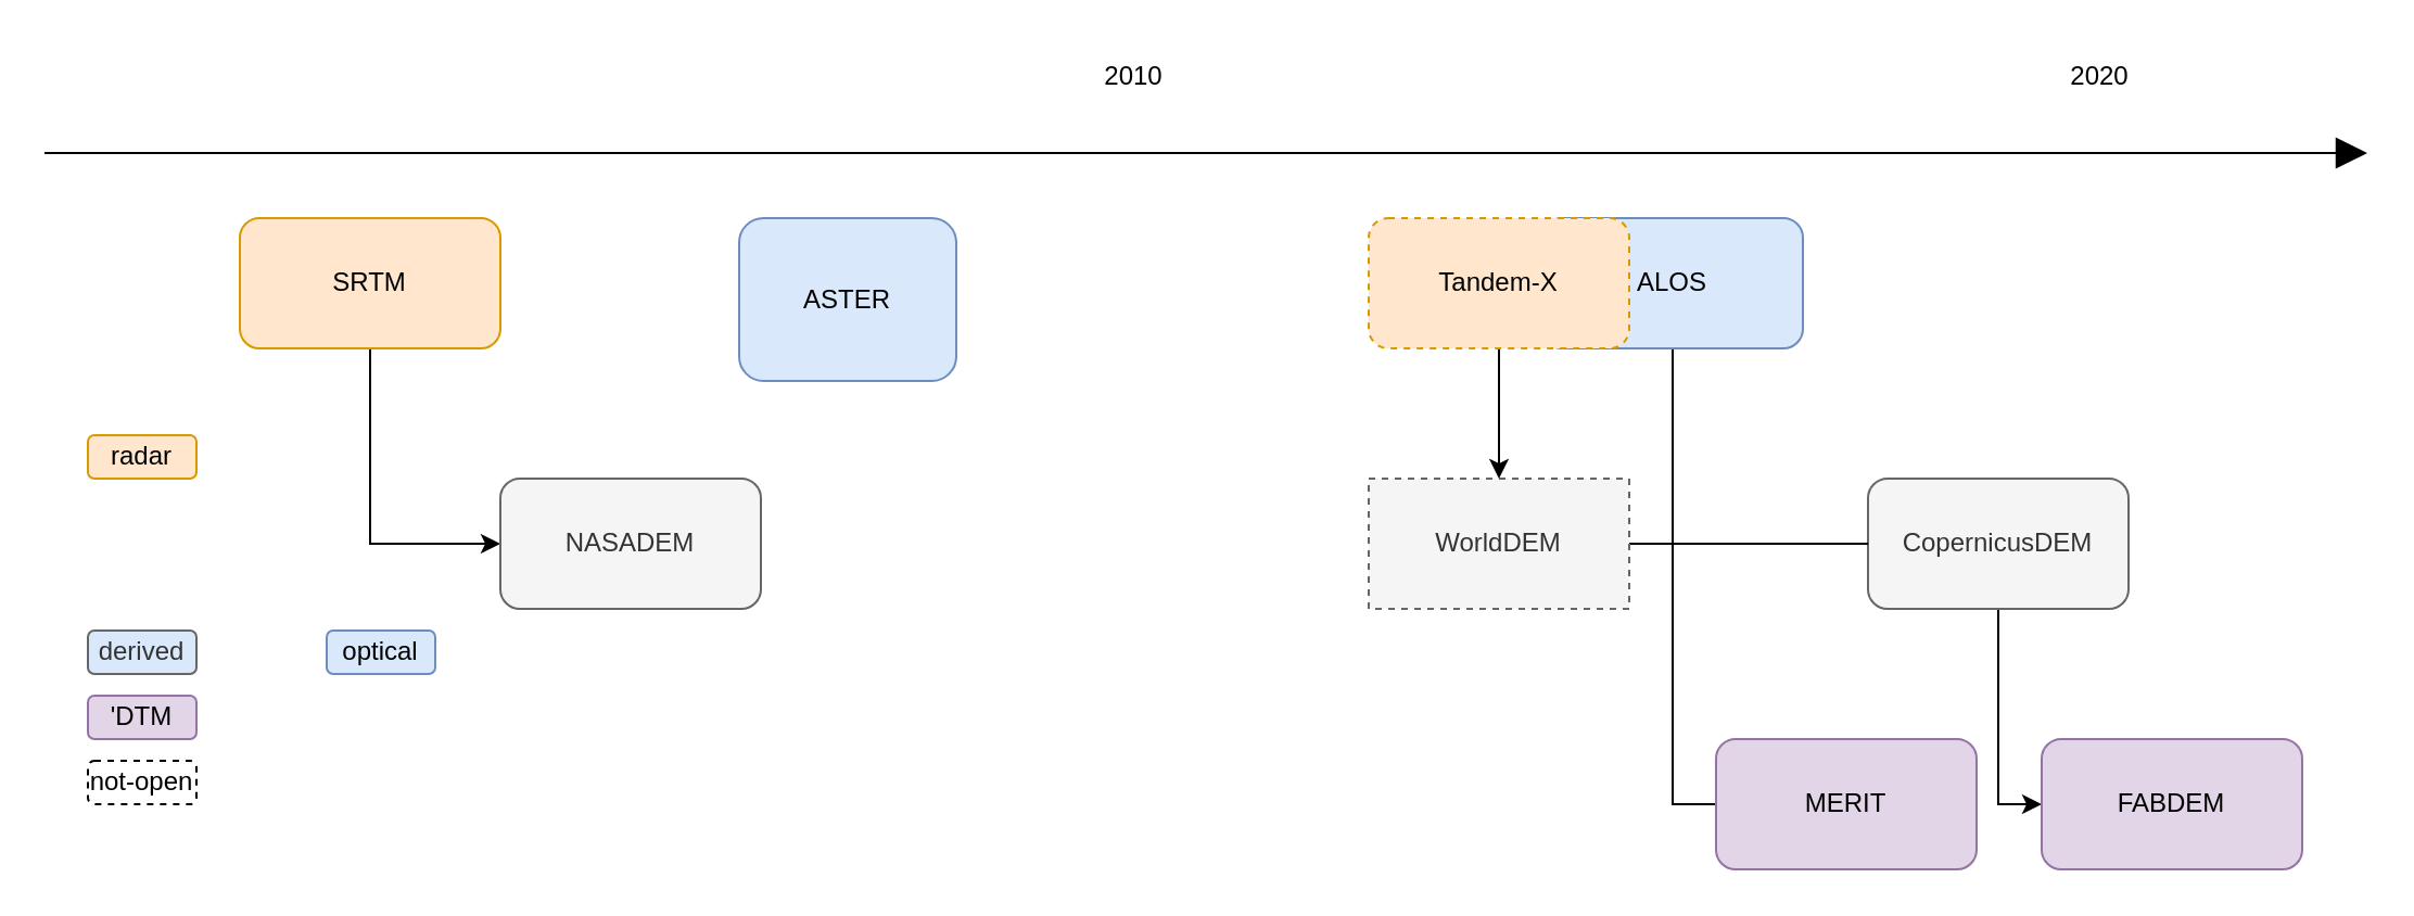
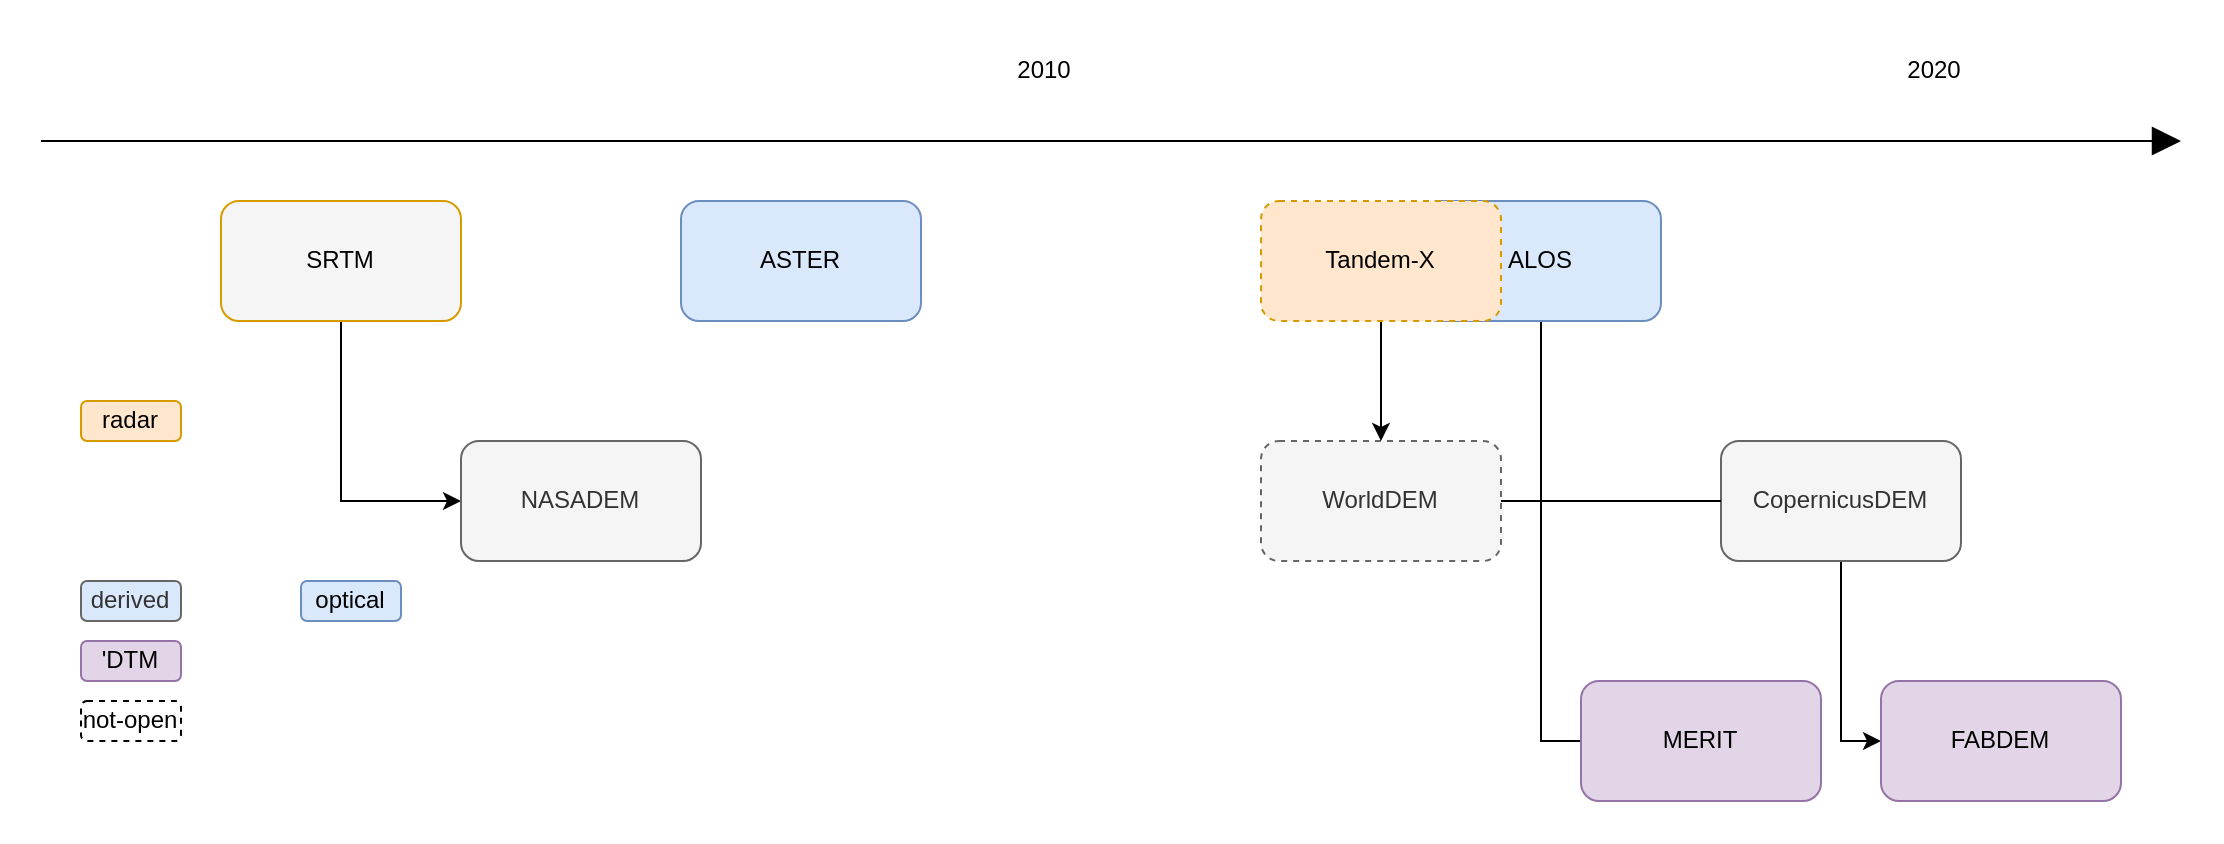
  <mxCell id="0" />
  <mxCell id="1" parent="0" />
  <mxCell id="2" style="edgeStyle=orthogonalEdgeStyle;rounded=0;orthogonalLoop=1;jettySize=auto;html=1;exitX=0.5;exitY=1;exitDx=0;exitDy=0;entryX=0;entryY=0.5;entryDx=0;entryDy=0;" edge="1" parent="1" source="3" target="7"><mxGeometry relative="1" as="geometry" /></mxCell>
- <mxCell id="3" value="SRTM" style="rounded=1;whiteSpace=wrap;html=1;fillColor=#ffe6cc;strokeColor=#d79b00;" vertex="1" parent="1"><mxGeometry x="110" y="100" width="120" height="60" as="geometry" /></mxCell>
- <mxCell id="4" value="ASTER" style="rounded=1;whiteSpace=wrap;html=1;fillColor=#dae8fc;strokeColor=#6c8ebf;" vertex="1" parent="1"><mxGeometry x="340" y="100" width="100" height="75" as="geometry" /></mxCell>
+ <mxCell id="3" value="SRTM" style="rounded=1;whiteSpace=wrap;html=1;fillColor=#f5f5f5;strokeColor=#d79b00;" vertex="1" parent="1"><mxGeometry x="110" y="100" width="120" height="60" as="geometry" /></mxCell>
+ <mxCell id="4" value="ASTER" style="rounded=1;whiteSpace=wrap;html=1;fillColor=#dae8fc;strokeColor=#6c8ebf;" vertex="1" parent="1"><mxGeometry x="340" y="100" width="120" height="60" as="geometry" /></mxCell>
  <mxCell id="5" style="edgeStyle=orthogonalEdgeStyle;rounded=0;orthogonalLoop=1;jettySize=auto;html=1;exitX=0.5;exitY=1;exitDx=0;exitDy=0;entryX=0;entryY=0.5;entryDx=0;entryDy=0;endArrow=none;" edge="1" parent="1" source="6" target="11"><mxGeometry relative="1" as="geometry" /></mxCell>
  <mxCell id="6" value="ALOS" style="rounded=1;whiteSpace=wrap;html=1;fillColor=#dae8fc;strokeColor=#6c8ebf;" vertex="1" parent="1"><mxGeometry x="710" y="100" width="120" height="60" as="geometry" /></mxCell>
  <mxCell id="7" value="NASADEM" style="rounded=1;whiteSpace=wrap;html=1;fillColor=#f5f5f5;fontColor=#333333;strokeColor=#666666;" vertex="1" parent="1"><mxGeometry x="230" y="220" width="120" height="60" as="geometry" /></mxCell>
  <mxCell id="8" style="edgeStyle=orthogonalEdgeStyle;rounded=0;orthogonalLoop=1;jettySize=auto;html=1;exitX=0.5;exitY=1;exitDx=0;exitDy=0;entryX=0;entryY=0.5;entryDx=0;entryDy=0;" edge="1" parent="1" source="9" target="10"><mxGeometry relative="1" as="geometry" /></mxCell>
  <mxCell id="9" value="CopernicusDEM" style="rounded=1;whiteSpace=wrap;html=1;fillColor=#f5f5f5;fontColor=#333333;strokeColor=#666666;glass=0;sketch=0;shadow=0;" vertex="1" parent="1"><mxGeometry x="860" y="220" width="120" height="60" as="geometry" /></mxCell>
  <mxCell id="10" value="FABDEM" style="rounded=1;whiteSpace=wrap;html=1;fillColor=#e1d5e7;strokeColor=#9673a6;" vertex="1" parent="1"><mxGeometry x="940" y="340" width="120" height="60" as="geometry" /></mxCell>
  <mxCell id="11" value="MERIT" style="rounded=1;whiteSpace=wrap;html=1;fillColor=#e1d5e7;strokeColor=#9673a6;" vertex="1" parent="1"><mxGeometry x="790" y="340" width="120" height="60" as="geometry" /></mxCell>
  <mxCell id="12" style="edgeStyle=orthogonalEdgeStyle;rounded=0;orthogonalLoop=1;jettySize=auto;html=1;exitX=1;exitY=0.5;exitDx=0;exitDy=0;endArrow=none;" edge="1" parent="1" source="13" target="9"><mxGeometry relative="1" as="geometry" /></mxCell>
- <mxCell id="13" value="WorldDEM" style="whiteSpace=wrap;html=1;fillColor=#f5f5f5;fontColor=#333333;strokeColor=#666666;dashed=1;rounded=0;" vertex="1" parent="1"><mxGeometry x="630" y="220" width="120" height="60" as="geometry" /></mxCell>
+ <mxCell id="13" value="WorldDEM" style="rounded=1;whiteSpace=wrap;html=1;fillColor=#f5f5f5;fontColor=#333333;strokeColor=#666666;dashed=1;" vertex="1" parent="1"><mxGeometry x="630" y="220" width="120" height="60" as="geometry" /></mxCell>
  <mxCell id="14" style="edgeStyle=orthogonalEdgeStyle;rounded=0;orthogonalLoop=1;jettySize=auto;html=1;exitX=0.5;exitY=1;exitDx=0;exitDy=0;entryX=0.5;entryY=0;entryDx=0;entryDy=0;" edge="1" parent="1" source="15" target="13"><mxGeometry relative="1" as="geometry" /></mxCell>
  <mxCell id="15" value="Tandem-X" style="rounded=1;whiteSpace=wrap;html=1;fillColor=#ffe6cc;strokeColor=#d79b00;dashed=1;" vertex="1" parent="1"><mxGeometry x="630" y="100" width="120" height="60" as="geometry" /></mxCell>
  <mxCell id="16" value="" style="endArrow=block;html=1;rounded=0;endFill=1;endSize=12;" edge="1" parent="1"><mxGeometry width="50" height="50" relative="1" as="geometry"><mxPoint x="20" y="70" as="sourcePoint" /><mxPoint x="1090" y="70" as="targetPoint" /></mxGeometry></mxCell>
  <mxCell id="17" value="2010" style="text;html=1;strokeColor=none;fillColor=none;align=center;verticalAlign=middle;whiteSpace=wrap;rounded=0;" vertex="1" parent="1"><mxGeometry x="492" y="20" width="60" height="30" as="geometry" /></mxCell>
  <mxCell id="18" value="2020" style="text;html=1;strokeColor=none;fillColor=none;align=center;verticalAlign=middle;whiteSpace=wrap;rounded=0;" vertex="1" parent="1"><mxGeometry x="937" y="20" width="60" height="30" as="geometry" /></mxCell>
  <mxCell id="19" value="radar" style="rounded=1;whiteSpace=wrap;html=1;shadow=0;glass=0;sketch=0;fillColor=#ffe6cc;strokeColor=#d79b00;" vertex="1" parent="1"><mxGeometry x="40" y="200" width="50" height="20" as="geometry" /></mxCell>
  <mxCell id="20" value="optical" style="rounded=1;whiteSpace=wrap;html=1;shadow=0;glass=0;sketch=0;fillColor=#dae8fc;strokeColor=#6c8ebf;" vertex="1" parent="1"><mxGeometry x="150" y="290" width="50" height="20" as="geometry" /></mxCell>
  <mxCell id="21" value="derived" style="rounded=1;whiteSpace=wrap;html=1;shadow=0;glass=0;sketch=0;fillColor=#dae8fc;fontColor=#333333;strokeColor=#666666;" vertex="1" parent="1"><mxGeometry x="40" y="290" width="50" height="20" as="geometry" /></mxCell>
  <mxCell id="22" value="'DTM" style="rounded=1;whiteSpace=wrap;html=1;shadow=0;glass=0;sketch=0;fillColor=#e1d5e7;strokeColor=#9673a6;" vertex="1" parent="1"><mxGeometry x="40" y="320" width="50" height="20" as="geometry" /></mxCell>
  <mxCell id="23" value="not-open" style="rounded=1;whiteSpace=wrap;html=1;shadow=0;glass=0;sketch=0;dashed=1;" vertex="1" parent="1"><mxGeometry x="40" y="350" width="50" height="20" as="geometry" /></mxCell>
